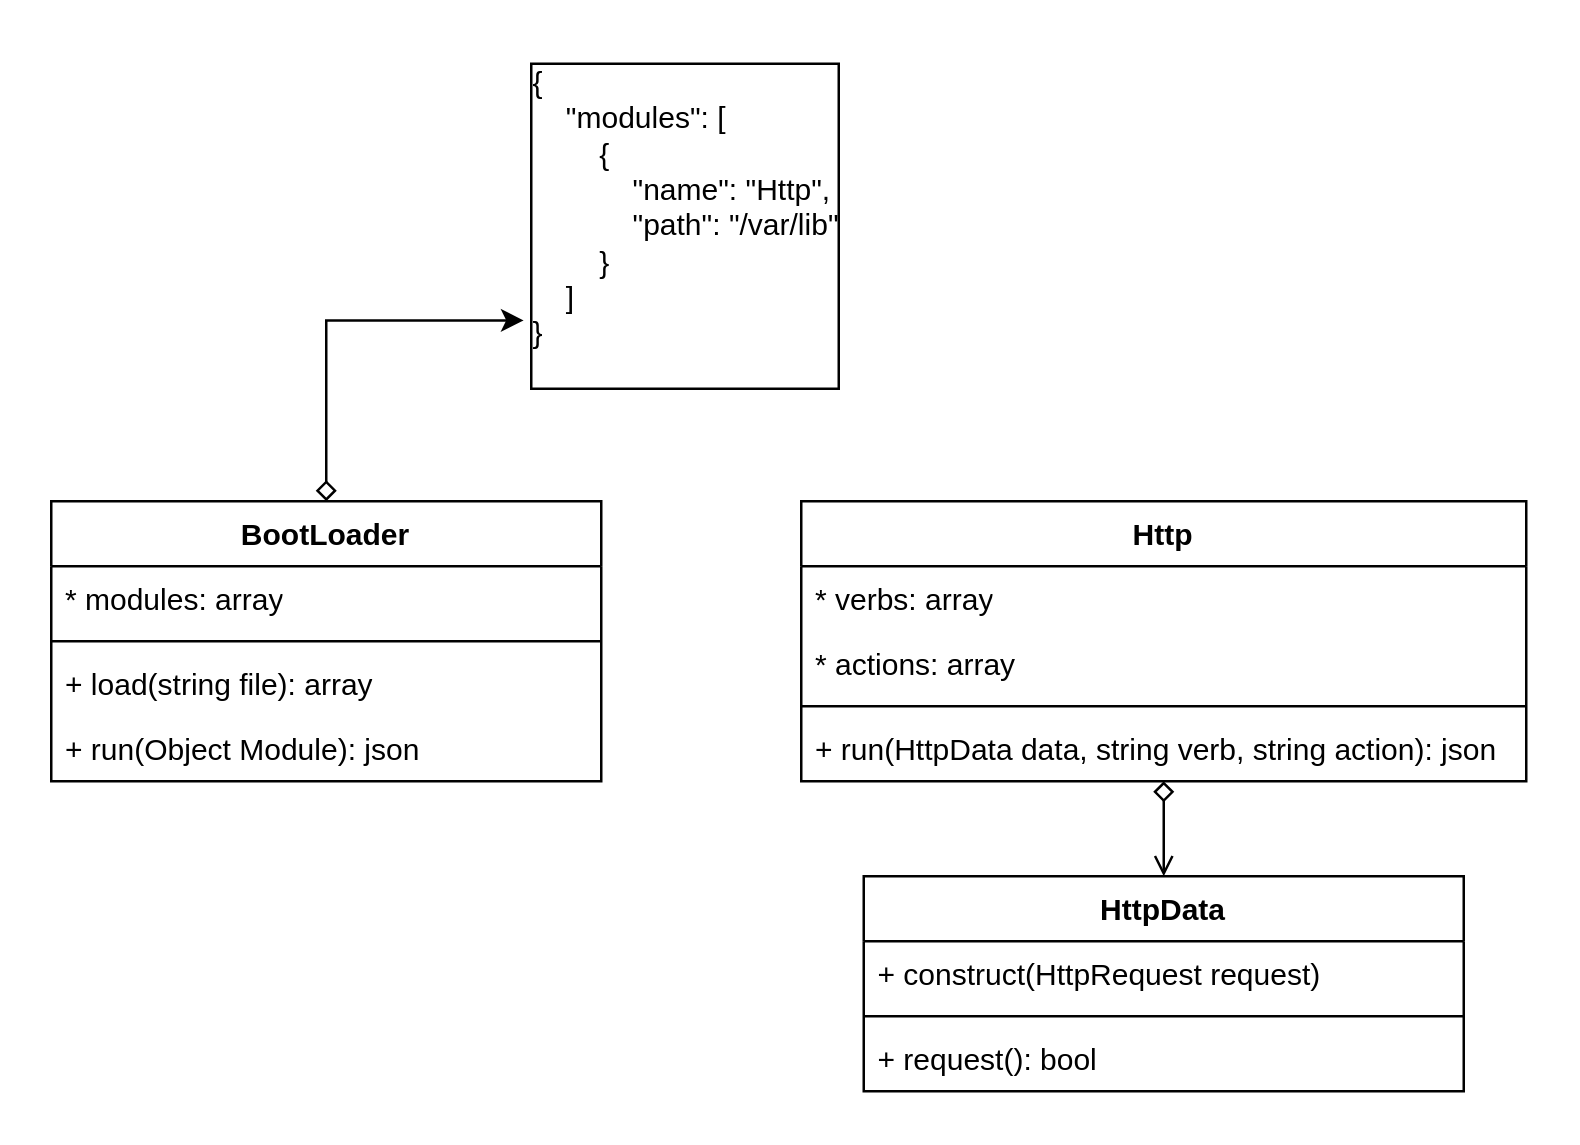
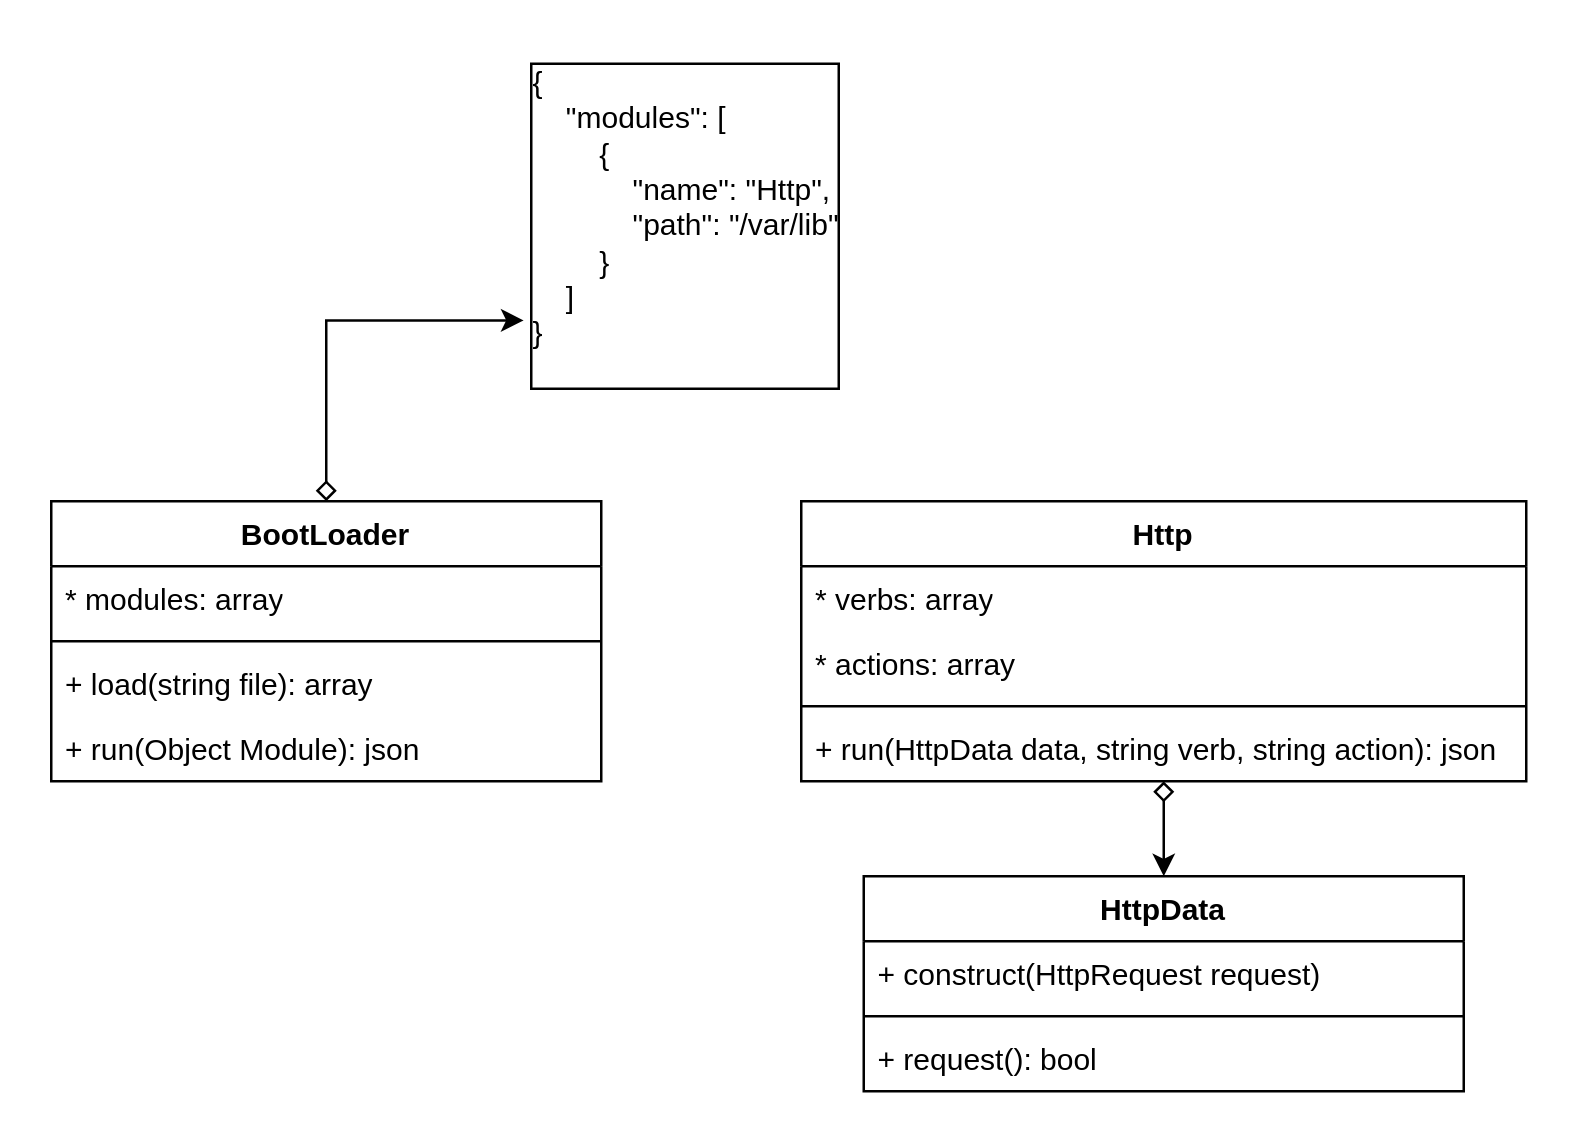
  <mxCell id="0" />
  <mxCell id="1" parent="0" />
  <mxCell id="2" value="BootLoader" style="swimlane;fontStyle=1;align=center;verticalAlign=top;childLayout=stackLayout;horizontal=1;startSize=26;horizontalStack=0;resizeParent=1;resizeParentMax=0;resizeLast=0;collapsible=1;marginBottom=0;whiteSpace=wrap;html=1;" vertex="1" parent="1"><mxGeometry x="20" y="200" width="220" height="112" as="geometry" /></mxCell>
  <mxCell id="3" value="* modules: array" style="text;strokeColor=none;fillColor=none;align=left;verticalAlign=top;spacingLeft=4;spacingRight=4;overflow=hidden;rotatable=0;points=[[0,0.5],[1,0.5]];portConstraint=eastwest;whiteSpace=wrap;html=1;" vertex="1" parent="2"><mxGeometry y="26" width="220" height="26" as="geometry" /></mxCell>
  <mxCell id="4" value="" style="line;strokeWidth=1;fillColor=none;align=left;verticalAlign=middle;spacingTop=-1;spacingLeft=3;spacingRight=3;rotatable=0;labelPosition=right;points=[];portConstraint=eastwest;strokeColor=inherit;" vertex="1" parent="2"><mxGeometry y="52" width="220" height="8" as="geometry" /></mxCell>
  <mxCell id="5" value="+ load(string file): array" style="text;strokeColor=none;fillColor=none;align=left;verticalAlign=top;spacingLeft=4;spacingRight=4;overflow=hidden;rotatable=0;points=[[0,0.5],[1,0.5]];portConstraint=eastwest;whiteSpace=wrap;html=1;" vertex="1" parent="2"><mxGeometry y="60" width="220" height="26" as="geometry" /></mxCell>
  <mxCell id="6" value="+ run(Object Module): json" style="text;strokeColor=none;fillColor=none;align=left;verticalAlign=top;spacingLeft=4;spacingRight=4;overflow=hidden;rotatable=0;points=[[0,0.5],[1,0.5]];portConstraint=eastwest;whiteSpace=wrap;html=1;" vertex="1" parent="2"><mxGeometry y="86" width="220" height="26" as="geometry" /></mxCell>
  <mxCell id="7" value="{&lt;br&gt;&amp;nbsp;&amp;nbsp;&amp;nbsp; &quot;modules&quot;: [&lt;br&gt;&amp;nbsp;&amp;nbsp;&amp;nbsp;&amp;nbsp;&amp;nbsp;&amp;nbsp;&amp;nbsp; {&lt;br&gt;&amp;nbsp;&amp;nbsp;&amp;nbsp;&amp;nbsp;&amp;nbsp;&amp;nbsp;&amp;nbsp;&amp;nbsp;&amp;nbsp;&amp;nbsp;&amp;nbsp; &quot;name&quot;: &quot;Http&quot;,&lt;br&gt;&amp;nbsp;&amp;nbsp;&amp;nbsp;&amp;nbsp;&amp;nbsp;&amp;nbsp;&amp;nbsp;&amp;nbsp;&amp;nbsp;&amp;nbsp;&amp;nbsp; &quot;path&quot;: &quot;/var/lib&quot;&lt;br&gt;&amp;nbsp;&amp;nbsp;&amp;nbsp;&amp;nbsp;&amp;nbsp;&amp;nbsp;&amp;nbsp; }&lt;br&gt;&amp;nbsp;&amp;nbsp;&amp;nbsp; ]&lt;br&gt;}&lt;br&gt;&lt;div&gt;&lt;br&gt;&lt;/div&gt;" style="text;html=1;align=left;verticalAlign=middle;resizable=0;points=[];autosize=1;strokeColor=none;fillColor=none;labelBorderColor=default;textShadow=0;labelBackgroundColor=default;" vertex="1" parent="1"><mxGeometry x="210" y="20" width="150" height="140" as="geometry" /></mxCell>
- <mxCell id="8" style="edgeStyle=orthogonalEdgeStyle;rounded=0;orthogonalLoop=1;jettySize=auto;html=1;entryX=0.5;entryY=0;entryDx=0;entryDy=0;startArrow=diamond;startFill=0;endArrow=open;" edge="1" parent="1" source="9" target="14"><mxGeometry relative="1" as="geometry" /></mxCell>
+ <mxCell id="8" style="edgeStyle=orthogonalEdgeStyle;rounded=0;orthogonalLoop=1;jettySize=auto;html=1;entryX=0.5;entryY=0;entryDx=0;entryDy=0;startArrow=diamond;startFill=0;" edge="1" parent="1" source="9" target="14"><mxGeometry relative="1" as="geometry" /></mxCell>
  <mxCell id="9" value="Http" style="swimlane;fontStyle=1;align=center;verticalAlign=top;childLayout=stackLayout;horizontal=1;startSize=26;horizontalStack=0;resizeParent=1;resizeParentMax=0;resizeLast=0;collapsible=1;marginBottom=0;whiteSpace=wrap;html=1;" vertex="1" parent="1"><mxGeometry x="320" y="200" width="290" height="112" as="geometry" /></mxCell>
  <mxCell id="10" value="* verbs: array" style="text;strokeColor=none;fillColor=none;align=left;verticalAlign=top;spacingLeft=4;spacingRight=4;overflow=hidden;rotatable=0;points=[[0,0.5],[1,0.5]];portConstraint=eastwest;whiteSpace=wrap;html=1;" vertex="1" parent="9"><mxGeometry y="26" width="290" height="26" as="geometry" /></mxCell>
  <mxCell id="11" value="* actions: array" style="text;strokeColor=none;fillColor=none;align=left;verticalAlign=top;spacingLeft=4;spacingRight=4;overflow=hidden;rotatable=0;points=[[0,0.5],[1,0.5]];portConstraint=eastwest;whiteSpace=wrap;html=1;" vertex="1" parent="9"><mxGeometry y="52" width="290" height="26" as="geometry" /></mxCell>
  <mxCell id="12" value="" style="line;strokeWidth=1;fillColor=none;align=left;verticalAlign=middle;spacingTop=-1;spacingLeft=3;spacingRight=3;rotatable=0;labelPosition=right;points=[];portConstraint=eastwest;strokeColor=inherit;" vertex="1" parent="9"><mxGeometry y="78" width="290" height="8" as="geometry" /></mxCell>
  <mxCell id="13" value="+ run(HttpData data, string verb, string action): json" style="text;strokeColor=none;fillColor=none;align=left;verticalAlign=top;spacingLeft=4;spacingRight=4;overflow=hidden;rotatable=0;points=[[0,0.5],[1,0.5]];portConstraint=eastwest;whiteSpace=wrap;html=1;" vertex="1" parent="9"><mxGeometry y="86" width="290" height="26" as="geometry" /></mxCell>
  <mxCell id="14" value="HttpData" style="swimlane;fontStyle=1;align=center;verticalAlign=top;childLayout=stackLayout;horizontal=1;startSize=26;horizontalStack=0;resizeParent=1;resizeParentMax=0;resizeLast=0;collapsible=1;marginBottom=0;whiteSpace=wrap;html=1;" vertex="1" parent="1"><mxGeometry x="345" y="350" width="240" height="86" as="geometry" /></mxCell>
  <mxCell id="15" value="+ construct(HttpRequest request)" style="text;strokeColor=none;fillColor=none;align=left;verticalAlign=top;spacingLeft=4;spacingRight=4;overflow=hidden;rotatable=0;points=[[0,0.5],[1,0.5]];portConstraint=eastwest;whiteSpace=wrap;html=1;" vertex="1" parent="14"><mxGeometry y="26" width="240" height="26" as="geometry" /></mxCell>
  <mxCell id="16" value="" style="line;strokeWidth=1;fillColor=none;align=left;verticalAlign=middle;spacingTop=-1;spacingLeft=3;spacingRight=3;rotatable=0;labelPosition=right;points=[];portConstraint=eastwest;strokeColor=inherit;" vertex="1" parent="14"><mxGeometry y="52" width="240" height="8" as="geometry" /></mxCell>
  <mxCell id="17" value="+ request(): bool" style="text;strokeColor=none;fillColor=none;align=left;verticalAlign=top;spacingLeft=4;spacingRight=4;overflow=hidden;rotatable=0;points=[[0,0.5],[1,0.5]];portConstraint=eastwest;whiteSpace=wrap;html=1;" vertex="1" parent="14"><mxGeometry y="60" width="240" height="26" as="geometry" /></mxCell>
  <mxCell id="18" style="edgeStyle=orthogonalEdgeStyle;rounded=0;orthogonalLoop=1;jettySize=auto;html=1;entryX=-0.007;entryY=0.769;entryDx=0;entryDy=0;entryPerimeter=0;startArrow=diamond;startFill=0;" edge="1" parent="1" source="2" target="7"><mxGeometry relative="1" as="geometry" /></mxCell>
